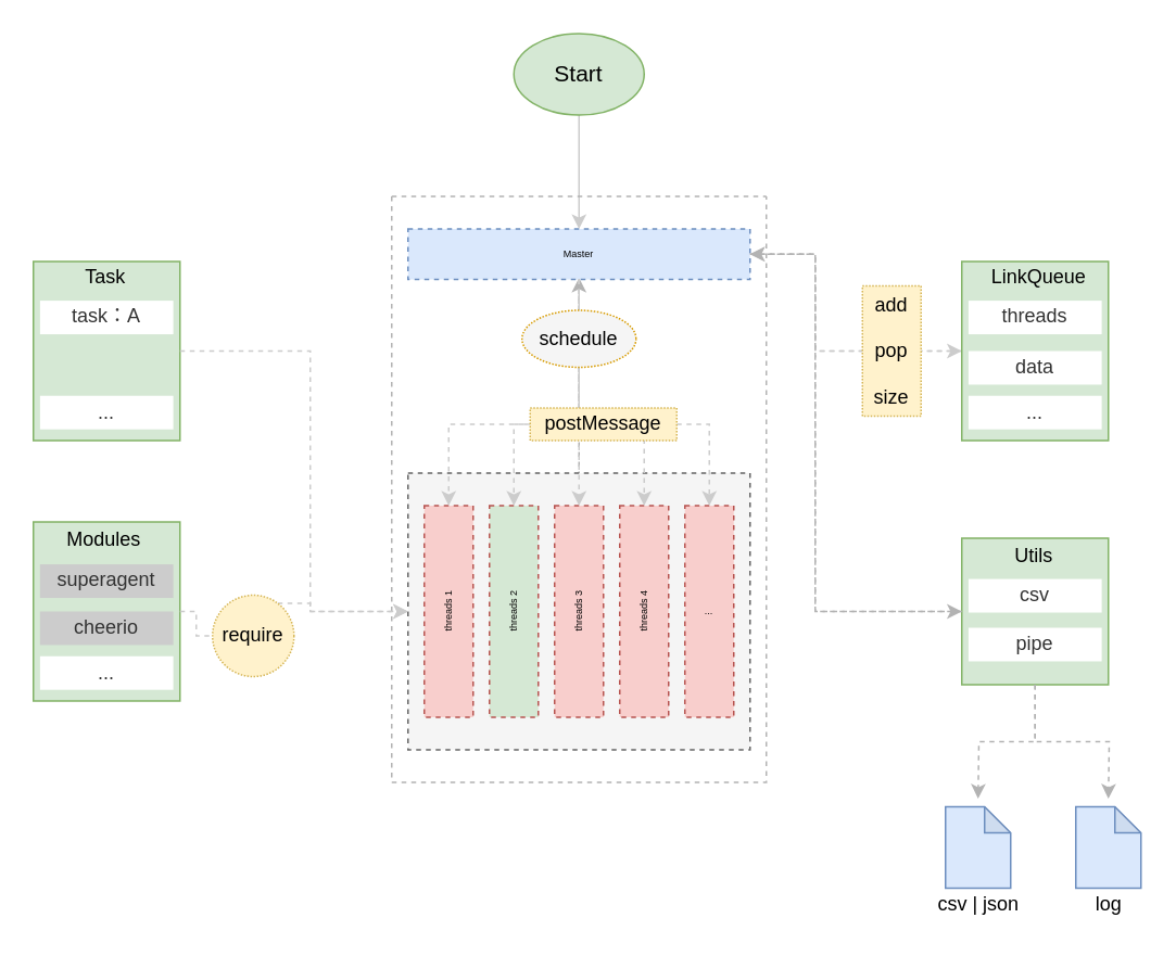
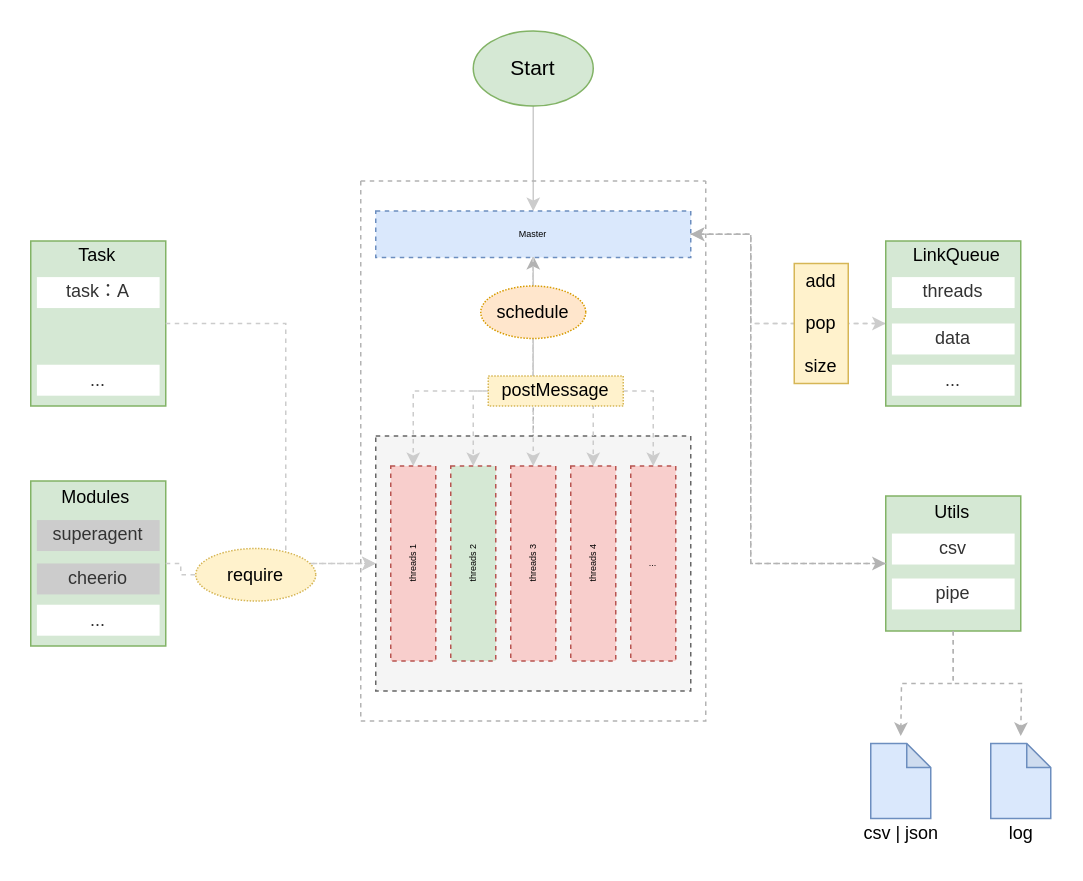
  <mxCell id="0" />
  <mxCell id="1" parent="0" />
  <mxCell id="2" style="edgeStyle=none;rounded=0;orthogonalLoop=1;jettySize=auto;html=1;dashed=1;strokeColor=#B3B3B3;" edge="1" parent="1" source="21"><mxGeometry relative="1" as="geometry"><mxPoint x="355" y="170" as="targetPoint" /><Array as="points"><mxPoint x="355" y="220" /></Array></mxGeometry></mxCell>
  <mxCell id="3" value="" style="group;" parent="1" vertex="1" connectable="0"><mxGeometry x="20" y="160" width="90" height="110" as="geometry" /></mxCell>
  <mxCell id="4" value="" style="rounded=0;whiteSpace=wrap;html=1;fillColor=#d5e8d4;strokeColor=#82b366;" parent="3" vertex="1"><mxGeometry width="90" height="110" as="geometry" /></mxCell>
  <mxCell id="5" value="task：A" style="rounded=0;whiteSpace=wrap;html=1;fontColor=#333333;strokeWidth=1;strokeColor=none;" parent="3" vertex="1"><mxGeometry x="4.091" y="24.062" width="81.818" height="20.625" as="geometry" /></mxCell>
  <mxCell id="6" value="Task" style="text;html=1;resizable=0;autosize=1;align=center;verticalAlign=middle;points=[];fillColor=none;strokeColor=none;rounded=0;" parent="3" vertex="1"><mxGeometry x="23.715" y="0.003" width="40" height="20" as="geometry" /></mxCell>
  <mxCell id="7" value="..." style="rounded=0;whiteSpace=wrap;html=1;fontColor=#333333;strokeColor=none;" parent="3" vertex="1"><mxGeometry x="4.091" y="82.5" width="81.818" height="20.625" as="geometry" /></mxCell>
  <mxCell id="8" style="edgeStyle=elbowEdgeStyle;rounded=0;orthogonalLoop=1;jettySize=auto;html=1;entryX=0.5;entryY=0;entryDx=0;entryDy=0;dashed=0;fontSize=6;fontColor=#CCCCCC;strokeColor=#CCCCCC;" parent="1" source="9" target="17" edge="1"><mxGeometry relative="1" as="geometry" /></mxCell>
  <mxCell id="9" value="&lt;font style=&quot;font-size: 14px&quot;&gt;Start&lt;/font&gt;" style="ellipse;whiteSpace=wrap;html=1;fillColor=#d5e8d4;strokeColor=#82b366;" parent="1" vertex="1"><mxGeometry x="315" y="20" width="80" height="50" as="geometry" /></mxCell>
  <mxCell id="10" value="" style="group;fontColor=#CCCCCC;" parent="1" vertex="1" connectable="0"><mxGeometry x="20" y="320" width="90" height="110" as="geometry" /></mxCell>
  <mxCell id="11" value="" style="rounded=0;whiteSpace=wrap;html=1;fillColor=#d5e8d4;strokeColor=#82b366;" parent="10" vertex="1"><mxGeometry width="90" height="110" as="geometry" /></mxCell>
  <mxCell id="12" value="superagent" style="rounded=0;whiteSpace=wrap;html=1;fontColor=#333333;strokeWidth=1;fillColor=#CCCCCC;strokeColor=none;" parent="10" vertex="1"><mxGeometry x="4.091" y="26.062" width="81.818" height="20.625" as="geometry" /></mxCell>
  <mxCell id="13" value="Modules" style="text;html=1;resizable=0;autosize=1;align=center;verticalAlign=middle;points=[];fillColor=none;strokeColor=none;rounded=0;" parent="10" vertex="1"><mxGeometry x="13.287" y="1.003" width="60" height="20" as="geometry" /></mxCell>
  <mxCell id="14" value="cheerio" style="rounded=0;whiteSpace=wrap;html=1;fontColor=#333333;fillColor=#CCCCCC;strokeColor=none;" parent="10" vertex="1"><mxGeometry x="4.091" y="55" width="81.818" height="20.625" as="geometry" /></mxCell>
  <mxCell id="15" value="..." style="rounded=0;whiteSpace=wrap;html=1;fontColor=#333333;strokeColor=none;" parent="10" vertex="1"><mxGeometry x="4.091" y="82.5" width="81.818" height="20.625" as="geometry" /></mxCell>
  <mxCell id="16" value="" style="swimlane;startSize=0;dashed=1;fontSize=6;strokeWidth=1;fillColor=#B3B3B3;strokeColor=#B3B3B3;" parent="1" vertex="1"><mxGeometry x="240" y="120" width="230" height="360" as="geometry"><mxRectangle x="340" y="140" width="50" height="40" as="alternateBounds" /></mxGeometry></mxCell>
  <mxCell id="17" value="Master" style="whiteSpace=wrap;html=1;dashed=1;fontSize=6;strokeColor=#6c8ebf;strokeWidth=1;fillColor=#dae8fc;" parent="16" vertex="1"><mxGeometry x="10" y="20" width="210" height="31" as="geometry" /></mxCell>
  <mxCell id="18" value="" style="rounded=0;whiteSpace=wrap;html=1;dashed=1;fontSize=6;fontColor=#333333;strokeColor=#666666;strokeWidth=1;fillColor=#f5f5f5;verticalAlign=middle;" parent="16" vertex="1"><mxGeometry x="10" y="170" width="210" height="170" as="geometry" /></mxCell>
  <mxCell id="19" value="threads 1" style="whiteSpace=wrap;html=1;dashed=1;fontSize=6;strokeColor=#b85450;strokeWidth=1;fillColor=#f8cecc;horizontal=0;verticalAlign=middle;" parent="16" vertex="1"><mxGeometry x="20" y="190" width="30" height="130" as="geometry" /></mxCell>
  <mxCell id="20" value="threads 2" style="whiteSpace=wrap;html=1;dashed=1;fontSize=6;strokeColor=#b85450;strokeWidth=1;fillColor=#d5e8d4;horizontal=0;" parent="16" vertex="1"><mxGeometry x="60" y="190" width="30" height="130" as="geometry" /></mxCell>
  <mxCell id="21" value="threads 3" style="whiteSpace=wrap;html=1;dashed=1;fontSize=6;strokeColor=#b85450;strokeWidth=1;fillColor=#f8cecc;horizontal=0;" parent="16" vertex="1"><mxGeometry x="100" y="190" width="30" height="130" as="geometry" /></mxCell>
  <mxCell id="22" value="threads 4" style="whiteSpace=wrap;html=1;dashed=1;fontSize=6;strokeColor=#b85450;strokeWidth=1;fillColor=#f8cecc;horizontal=0;" parent="16" vertex="1"><mxGeometry x="140" y="190" width="30" height="130" as="geometry" /></mxCell>
  <mxCell id="23" value="..." style="whiteSpace=wrap;html=1;dashed=1;fontSize=6;strokeColor=#b85450;strokeWidth=1;fillColor=#f8cecc;" parent="16" vertex="1"><mxGeometry x="180" y="190" width="30" height="130" as="geometry" /></mxCell>
  <mxCell id="24" style="edgeStyle=elbowEdgeStyle;rounded=0;orthogonalLoop=1;jettySize=auto;elbow=vertical;html=1;dashed=1;fontSize=6;strokeColor=#CCCCCC;" parent="16" edge="1"><mxGeometry relative="1" as="geometry"><mxPoint x="115" y="51.0" as="sourcePoint" /><mxPoint x="115" y="190" as="targetPoint" /></mxGeometry></mxCell>
  <mxCell id="25" style="edgeStyle=elbowEdgeStyle;rounded=0;orthogonalLoop=1;jettySize=auto;elbow=vertical;html=1;dashed=1;fontSize=6;strokeColor=#CCCCCC;" parent="16" edge="1"><mxGeometry relative="1" as="geometry"><mxPoint x="115" y="60" as="sourcePoint" /><mxPoint x="35" y="190" as="targetPoint" /><Array as="points"><mxPoint x="80" y="140" /></Array></mxGeometry></mxCell>
  <mxCell id="26" style="edgeStyle=elbowEdgeStyle;rounded=0;orthogonalLoop=1;jettySize=auto;elbow=vertical;html=1;dashed=1;fontSize=6;strokeColor=#CCCCCC;" parent="16" edge="1"><mxGeometry relative="1" as="geometry"><mxPoint x="115" y="51" as="sourcePoint" /><mxPoint x="75" y="190" as="targetPoint" /><Array as="points"><mxPoint x="90" y="140" /></Array></mxGeometry></mxCell>
  <mxCell id="27" style="edgeStyle=elbowEdgeStyle;rounded=0;orthogonalLoop=1;jettySize=auto;elbow=vertical;html=1;entryX=0.5;entryY=0;entryDx=0;entryDy=0;dashed=1;fontSize=6;strokeColor=#CCCCCC;" parent="16" target="22" edge="1"><mxGeometry relative="1" as="geometry"><mxPoint x="115" y="51" as="sourcePoint" /><mxPoint x="155" y="210" as="targetPoint" /><Array as="points"><mxPoint x="130" y="140" /></Array></mxGeometry></mxCell>
  <mxCell id="28" style="edgeStyle=elbowEdgeStyle;rounded=0;orthogonalLoop=1;jettySize=auto;elbow=vertical;html=1;dashed=1;fontSize=6;strokeColor=#CCCCCC;startArrow=none;" parent="16" source="30" edge="1"><mxGeometry relative="1" as="geometry"><mxPoint x="115" y="100" as="sourcePoint" /><mxPoint x="195" y="190" as="targetPoint" /><Array as="points"><mxPoint x="180" y="140" /></Array></mxGeometry></mxCell>
- <mxCell id="29" value="schedule" style="ellipse;whiteSpace=wrap;html=1;dashed=1;dashPattern=1 1;fillColor=#f5f5f5;strokeColor=#d79b00;" vertex="1" parent="16"><mxGeometry x="80" y="70" width="70" height="35" as="geometry" /></mxCell>
+ <mxCell id="29" value="schedule" style="ellipse;whiteSpace=wrap;html=1;dashed=1;dashPattern=1 1;fillColor=#ffe6cc;strokeColor=#d79b00;" vertex="1" parent="16"><mxGeometry x="80" y="70" width="70" height="35" as="geometry" /></mxCell>
  <mxCell id="30" value="postMessage" style="rounded=0;whiteSpace=wrap;html=1;dashed=1;dashPattern=1 1;fillColor=#fff2cc;strokeColor=#d6b656;" vertex="1" parent="16"><mxGeometry x="85" y="130" width="90" height="20" as="geometry" /></mxCell>
  <mxCell id="31" style="edgeStyle=elbowEdgeStyle;rounded=0;orthogonalLoop=1;jettySize=auto;html=1;dashed=1;fontSize=6;fontColor=#CCCCCC;strokeColor=#CCCCCC;entryX=0;entryY=0.5;entryDx=0;entryDy=0;" parent="1" source="4" target="18" edge="1"><mxGeometry relative="1" as="geometry"><mxPoint x="150" y="280" as="targetPoint" /><Array as="points"><mxPoint x="190" y="290" /><mxPoint x="180" y="280" /></Array></mxGeometry></mxCell>
  <mxCell id="32" style="edgeStyle=elbowEdgeStyle;rounded=0;orthogonalLoop=1;jettySize=auto;html=1;dashed=1;fontSize=6;fontColor=#CCCCCC;strokeColor=#CCCCCC;entryX=0;entryY=0.5;entryDx=0;entryDy=0;startArrow=none;" parent="1" source="54" target="18" edge="1"><mxGeometry relative="1" as="geometry"><mxPoint x="200" y="330" as="targetPoint" /><Array as="points"><mxPoint x="190" y="370" /></Array></mxGeometry></mxCell>
  <mxCell id="33" style="edgeStyle=elbowEdgeStyle;rounded=0;orthogonalLoop=1;jettySize=auto;html=1;dashed=1;fontSize=6;fontColor=#CCCCCC;strokeColor=#CCCCCC;" parent="1" source="17" edge="1"><mxGeometry relative="1" as="geometry"><mxPoint x="590" y="215" as="targetPoint" /><Array as="points"><mxPoint x="500" y="200" /><mxPoint x="530" y="190" /></Array></mxGeometry></mxCell>
  <mxCell id="34" style="edgeStyle=elbowEdgeStyle;rounded=0;orthogonalLoop=1;jettySize=auto;html=1;entryX=1;entryY=0.5;entryDx=0;entryDy=0;dashed=1;fontSize=6;fontColor=#CCCCCC;strokeColor=#CCCCCC;" parent="1" source="48" target="17" edge="1"><mxGeometry relative="1" as="geometry"><Array as="points"><mxPoint x="500" y="215" /><mxPoint x="530" y="215" /><mxPoint x="525" y="215" /><mxPoint x="525" y="210" /><mxPoint x="525" y="215" /><mxPoint x="525" y="220" /></Array></mxGeometry></mxCell>
  <mxCell id="35" value="" style="group;" parent="1" vertex="1" connectable="0"><mxGeometry x="590" y="330" width="90" height="110" as="geometry" /></mxCell>
  <mxCell id="36" value="" style="rounded=0;whiteSpace=wrap;html=1;fillColor=#d5e8d4;strokeColor=#82b366;" parent="35" vertex="1"><mxGeometry width="90" height="90" as="geometry" /></mxCell>
  <mxCell id="37" value="csv" style="rounded=0;whiteSpace=wrap;html=1;fontColor=#333333;strokeWidth=1;strokeColor=none;" parent="35" vertex="1"><mxGeometry x="4.091" y="25.062" width="81.818" height="20.625" as="geometry" /></mxCell>
  <mxCell id="38" value="Utils" style="text;html=1;resizable=0;autosize=1;align=center;verticalAlign=middle;points=[];fillColor=none;strokeColor=none;rounded=0;" parent="35" vertex="1"><mxGeometry x="23.715" y="1.003" width="40" height="20" as="geometry" /></mxCell>
  <mxCell id="39" value="pipe" style="rounded=0;whiteSpace=wrap;html=1;fontColor=#333333;strokeColor=none;" parent="35" vertex="1"><mxGeometry x="4.091" y="55" width="81.818" height="20.625" as="geometry" /></mxCell>
  <mxCell id="40" style="edgeStyle=elbowEdgeStyle;rounded=0;orthogonalLoop=1;jettySize=auto;html=1;dashed=1;fontSize=6;fontColor=#CCCCCC;entryX=1;entryY=0.5;entryDx=0;entryDy=0;strokeColor=#B3B3B3;" parent="1" source="36" target="17" edge="1"><mxGeometry relative="1" as="geometry"><mxPoint x="520" y="365" as="targetPoint" /><Array as="points"><mxPoint x="500" y="190" /><mxPoint x="530" y="250" /></Array></mxGeometry></mxCell>
  <mxCell id="41" style="edgeStyle=orthogonalEdgeStyle;rounded=0;orthogonalLoop=1;jettySize=auto;html=1;strokeColor=#B3B3B3;dashed=1;" parent="1" source="17" target="36" edge="1"><mxGeometry relative="1" as="geometry"><mxPoint x="530" y="380" as="targetPoint" /><Array as="points"><mxPoint x="500" y="155" /><mxPoint x="500" y="375" /></Array></mxGeometry></mxCell>
  <mxCell id="42" style="edgeStyle=orthogonalEdgeStyle;rounded=0;orthogonalLoop=1;jettySize=auto;html=1;dashed=1;strokeColor=#B3B3B3;" edge="1" parent="1" source="36"><mxGeometry relative="1" as="geometry"><mxPoint x="600" y="490" as="targetPoint" /></mxGeometry></mxCell>
  <mxCell id="43" style="edgeStyle=orthogonalEdgeStyle;rounded=0;orthogonalLoop=1;jettySize=auto;html=1;dashed=1;strokeColor=#B3B3B3;" edge="1" parent="1" source="36"><mxGeometry relative="1" as="geometry"><mxPoint x="680" y="490" as="targetPoint" /></mxGeometry></mxCell>
  <mxCell id="44" value="" style="shape=note;whiteSpace=wrap;html=1;backgroundOutline=1;darkOpacity=0.05;size=16;fillColor=#dae8fc;strokeColor=#6c8ebf;" vertex="1" parent="1"><mxGeometry x="580" y="495" width="40" height="50" as="geometry" /></mxCell>
  <mxCell id="45" value="" style="shape=note;whiteSpace=wrap;html=1;backgroundOutline=1;darkOpacity=0.05;size=16;fillColor=#dae8fc;strokeColor=#6c8ebf;" vertex="1" parent="1"><mxGeometry x="660" y="495" width="40" height="50" as="geometry" /></mxCell>
  <mxCell id="46" value="csv | json" style="text;html=1;resizable=0;autosize=1;align=center;verticalAlign=middle;points=[];fillColor=none;strokeColor=none;rounded=0;" vertex="1" parent="1"><mxGeometry x="565" y="545" width="70" height="20" as="geometry" /></mxCell>
  <mxCell id="47" value="log" style="text;html=1;resizable=0;autosize=1;align=center;verticalAlign=middle;points=[];fillColor=none;strokeColor=none;rounded=0;" vertex="1" parent="1"><mxGeometry x="665" y="545" width="30" height="20" as="geometry" /></mxCell>
  <mxCell id="48" value="" style="rounded=0;whiteSpace=wrap;html=1;fillColor=#d5e8d4;strokeColor=#82b366;" parent="1" vertex="1"><mxGeometry x="590" y="160" width="90" height="110" as="geometry" /></mxCell>
  <mxCell id="49" value="threads" style="rounded=0;whiteSpace=wrap;html=1;fontColor=#333333;strokeWidth=1;strokeColor=none;" parent="1" vertex="1"><mxGeometry x="594.091" y="184.062" width="81.818" height="20.625" as="geometry" /></mxCell>
  <mxCell id="50" value="LinkQueue" style="text;html=1;resizable=0;autosize=1;align=center;verticalAlign=middle;points=[];fillColor=none;strokeColor=none;rounded=0;" parent="1" vertex="1"><mxGeometry x="601.715" y="160.002" width="70" height="20" as="geometry" /></mxCell>
  <mxCell id="51" value="data" style="rounded=0;whiteSpace=wrap;html=1;fontColor=#333333;strokeColor=none;" parent="1" vertex="1"><mxGeometry x="594.091" y="215" width="81.818" height="20.625" as="geometry" /></mxCell>
  <mxCell id="52" value="..." style="rounded=0;whiteSpace=wrap;html=1;fontColor=#333333;strokeColor=none;" parent="1" vertex="1"><mxGeometry x="594.091" y="242.5" width="81.818" height="20.625" as="geometry" /></mxCell>
- <mxCell id="53" value="add&lt;br&gt;&lt;br&gt;pop&lt;br&gt;&lt;br&gt;size" style="rounded=0;whiteSpace=wrap;html=1;fillColor=#fff2cc;strokeColor=#d6b656;dashed=1;dashPattern=1 1;" vertex="1" parent="1"><mxGeometry x="529" y="175" width="36" height="80" as="geometry" /></mxCell>
- <mxCell id="54" value="require" style="ellipse;whiteSpace=wrap;html=1;aspect=fixed;dashed=1;dashPattern=1 1;fillColor=#fff2cc;strokeColor=#d6b656;" vertex="1" parent="1"><mxGeometry x="130" y="365" width="50" height="50" as="geometry" /></mxCell>
+ <mxCell id="53" value="add&lt;br&gt;&lt;br&gt;pop&lt;br&gt;&lt;br&gt;size" style="rounded=0;whiteSpace=wrap;html=1;fillColor=#fff2cc;strokeColor=#d6b656;dashed=0;dashPattern=1 1;" vertex="1" parent="1"><mxGeometry x="529" y="175" width="36" height="80" as="geometry" /></mxCell>
+ <mxCell id="54" value="require" style="ellipse;whiteSpace=wrap;html=1;aspect=fixed;dashed=1;dashPattern=1 1;fillColor=#fff2cc;strokeColor=#d6b656;" vertex="1" parent="1"><mxGeometry x="130" y="365" width="80" height="35" as="geometry" /></mxCell>
  <mxCell id="55" value="" style="edgeStyle=elbowEdgeStyle;rounded=0;orthogonalLoop=1;jettySize=auto;html=1;dashed=1;fontSize=6;fontColor=#CCCCCC;strokeColor=#CCCCCC;entryX=0;entryY=0.5;entryDx=0;entryDy=0;endArrow=none;" edge="1" parent="1" source="11" target="54"><mxGeometry relative="1" as="geometry"><mxPoint x="220" y="299.5" as="targetPoint" /><mxPoint x="110" y="375" as="sourcePoint" /></mxGeometry></mxCell>
  <mxCell id="56" style="edgeStyle=none;rounded=0;orthogonalLoop=1;jettySize=auto;html=1;exitX=0.5;exitY=1;exitDx=0;exitDy=0;dashed=1;strokeColor=#B3B3B3;" edge="1" parent="1" source="16" target="16"><mxGeometry relative="1" as="geometry" /></mxCell>
